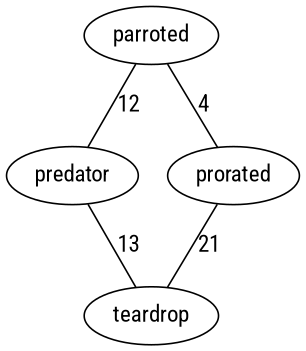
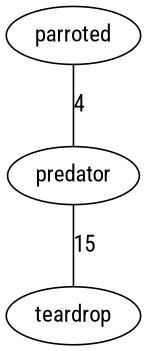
  graph {
    fontname="Roboto Condensed"
    node [fontname="Roboto Condensed"]
    edge [fontname="Roboto Condensed"]
    parroted
    predator
-   prorated
    teardrop
-   parroted -- predator [label=12]
-   parroted -- prorated [label=4]
-   predator -- teardrop [label=13]
-   prorated -- teardrop [label=21]
+   parroted -- predator [label=4]
+   predator -- teardrop [label=15]
  }
